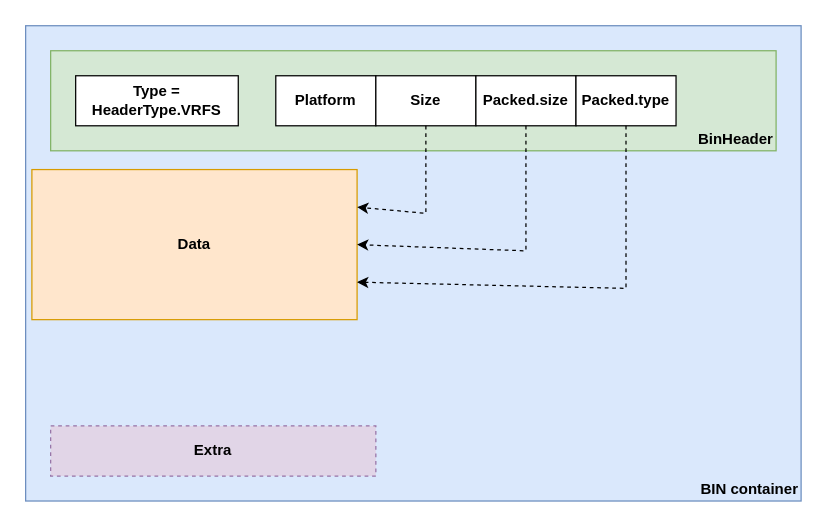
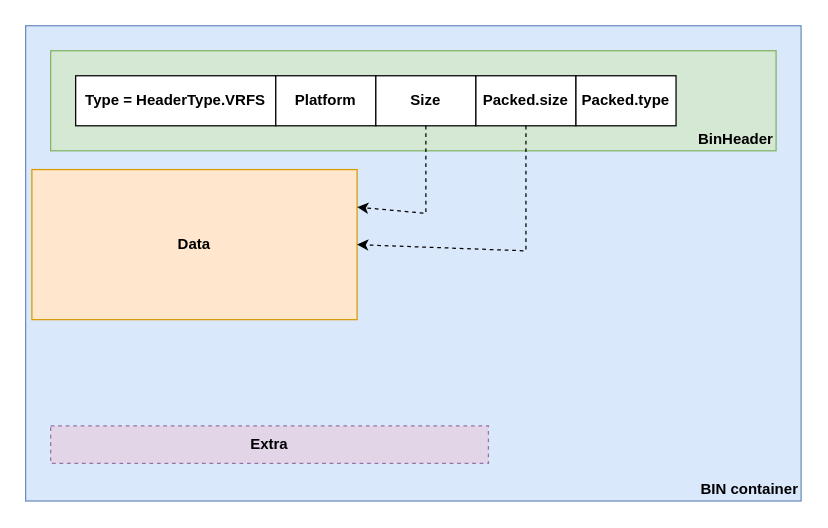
  <mxCell id="0" />
  <mxCell id="1" parent="0" />
  <mxCell id="2" value="BIN container" style="rounded=0;whiteSpace=wrap;html=1;fillColor=#dae8fc;strokeColor=#6c8ebf;labelPosition=center;verticalLabelPosition=middle;align=right;verticalAlign=bottom;horizontal=1;fontStyle=1" parent="1" vertex="1"><mxGeometry x="20" y="20" width="620" height="380" as="geometry" /></mxCell>
  <mxCell id="3" value="BinHeader" style="rounded=0;whiteSpace=wrap;html=1;fillColor=#d5e8d4;strokeColor=#82b366;fontStyle=1;labelPosition=center;verticalLabelPosition=middle;align=right;verticalAlign=bottom;" parent="1" vertex="1"><mxGeometry x="40" y="40" width="580" height="80" as="geometry" /></mxCell>
  <mxCell id="4" value="Data" style="rounded=0;whiteSpace=wrap;html=1;fillColor=#ffe6cc;strokeColor=#d79b00;fontStyle=1;verticalAlign=middle;align=center;" parent="1" vertex="1"><mxGeometry x="25" y="135" width="260" height="120" as="geometry" /></mxCell>
- <mxCell id="5" value="Extra" style="rounded=0;whiteSpace=wrap;html=1;fillColor=#e1d5e7;strokeColor=#9673a6;fontStyle=1;dashed=1;" parent="1" vertex="1"><mxGeometry x="40" y="340" width="260" height="40" as="geometry" /></mxCell>
- <mxCell id="6" value="Type = HeaderType.VRFS" style="rounded=0;whiteSpace=wrap;html=1;fontStyle=1" parent="1" vertex="1"><mxGeometry x="60" y="60" width="130" height="40" as="geometry" /></mxCell>
+ <mxCell id="5" value="Extra" style="rounded=0;whiteSpace=wrap;html=1;fillColor=#e1d5e7;strokeColor=#9673a6;fontStyle=1;dashed=1;" parent="1" vertex="1"><mxGeometry x="40" y="340" width="350" height="30" as="geometry" /></mxCell>
+ <mxCell id="6" value="Type = HeaderType.VRFS" style="rounded=0;whiteSpace=wrap;html=1;fontStyle=1" parent="1" vertex="1"><mxGeometry x="60" y="60" width="160" height="40" as="geometry" /></mxCell>
  <mxCell id="7" value="Platform" style="rounded=0;whiteSpace=wrap;html=1;fontStyle=1" parent="1" vertex="1"><mxGeometry x="220" y="60" width="80" height="40" as="geometry" /></mxCell>
  <mxCell id="8" value="Size" style="rounded=0;whiteSpace=wrap;html=1;fontStyle=1" parent="1" vertex="1"><mxGeometry x="300" y="60" width="80" height="40" as="geometry" /></mxCell>
  <mxCell id="9" value="Packed.size" style="rounded=0;whiteSpace=wrap;html=1;fontStyle=1" parent="1" vertex="1"><mxGeometry x="380" y="60" width="80" height="40" as="geometry" /></mxCell>
  <mxCell id="10" value="Packed.type" style="rounded=0;whiteSpace=wrap;html=1;fontStyle=1" parent="1" vertex="1"><mxGeometry x="460" y="60" width="80" height="40" as="geometry" /></mxCell>
  <mxCell id="11" value="" style="endArrow=classic;html=1;rounded=0;exitX=0.5;exitY=1;exitDx=0;exitDy=0;entryX=1;entryY=0.25;entryDx=0;entryDy=0;dashed=1;" parent="1" source="8" target="4" edge="1"><mxGeometry width="50" height="50" relative="1" as="geometry"><mxPoint x="380" y="530" as="sourcePoint" /><mxPoint x="430" y="480" as="targetPoint" /><Array as="points"><mxPoint x="340" y="170" /></Array></mxGeometry></mxCell>
  <mxCell id="12" value="" style="endArrow=classic;html=1;rounded=0;dashed=1;exitX=0.5;exitY=1;exitDx=0;exitDy=0;entryX=1;entryY=0.5;entryDx=0;entryDy=0;" parent="1" source="9" target="4" edge="1"><mxGeometry width="50" height="50" relative="1" as="geometry"><mxPoint x="240" y="310" as="sourcePoint" /><mxPoint x="290" y="260" as="targetPoint" /><Array as="points"><mxPoint x="420" y="200" /></Array></mxGeometry></mxCell>
- <mxCell id="13" value="" style="endArrow=classic;html=1;rounded=0;dashed=1;exitX=0.5;exitY=1;exitDx=0;exitDy=0;entryX=1;entryY=0.75;entryDx=0;entryDy=0;" parent="1" source="10" target="4" edge="1"><mxGeometry width="50" height="50" relative="1" as="geometry"><mxPoint x="410" y="310" as="sourcePoint" /><mxPoint x="460" y="260" as="targetPoint" /><Array as="points"><mxPoint x="500" y="230" /></Array></mxGeometry></mxCell>
